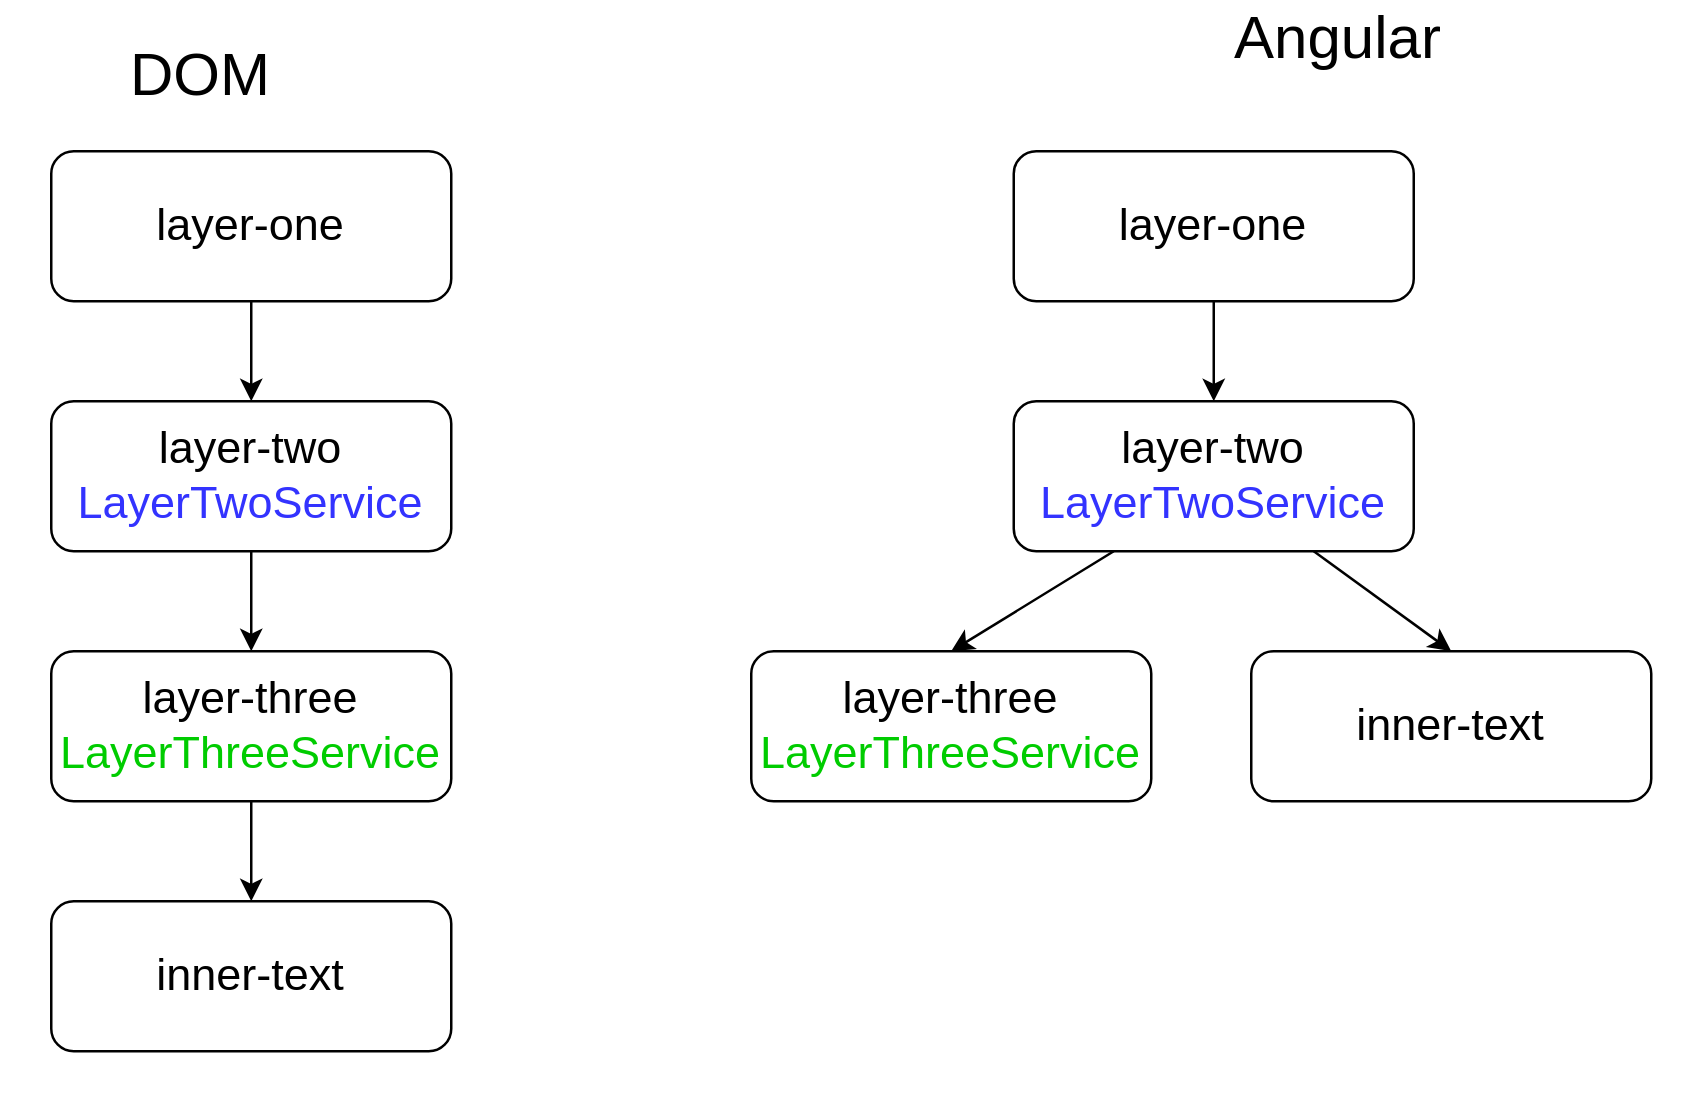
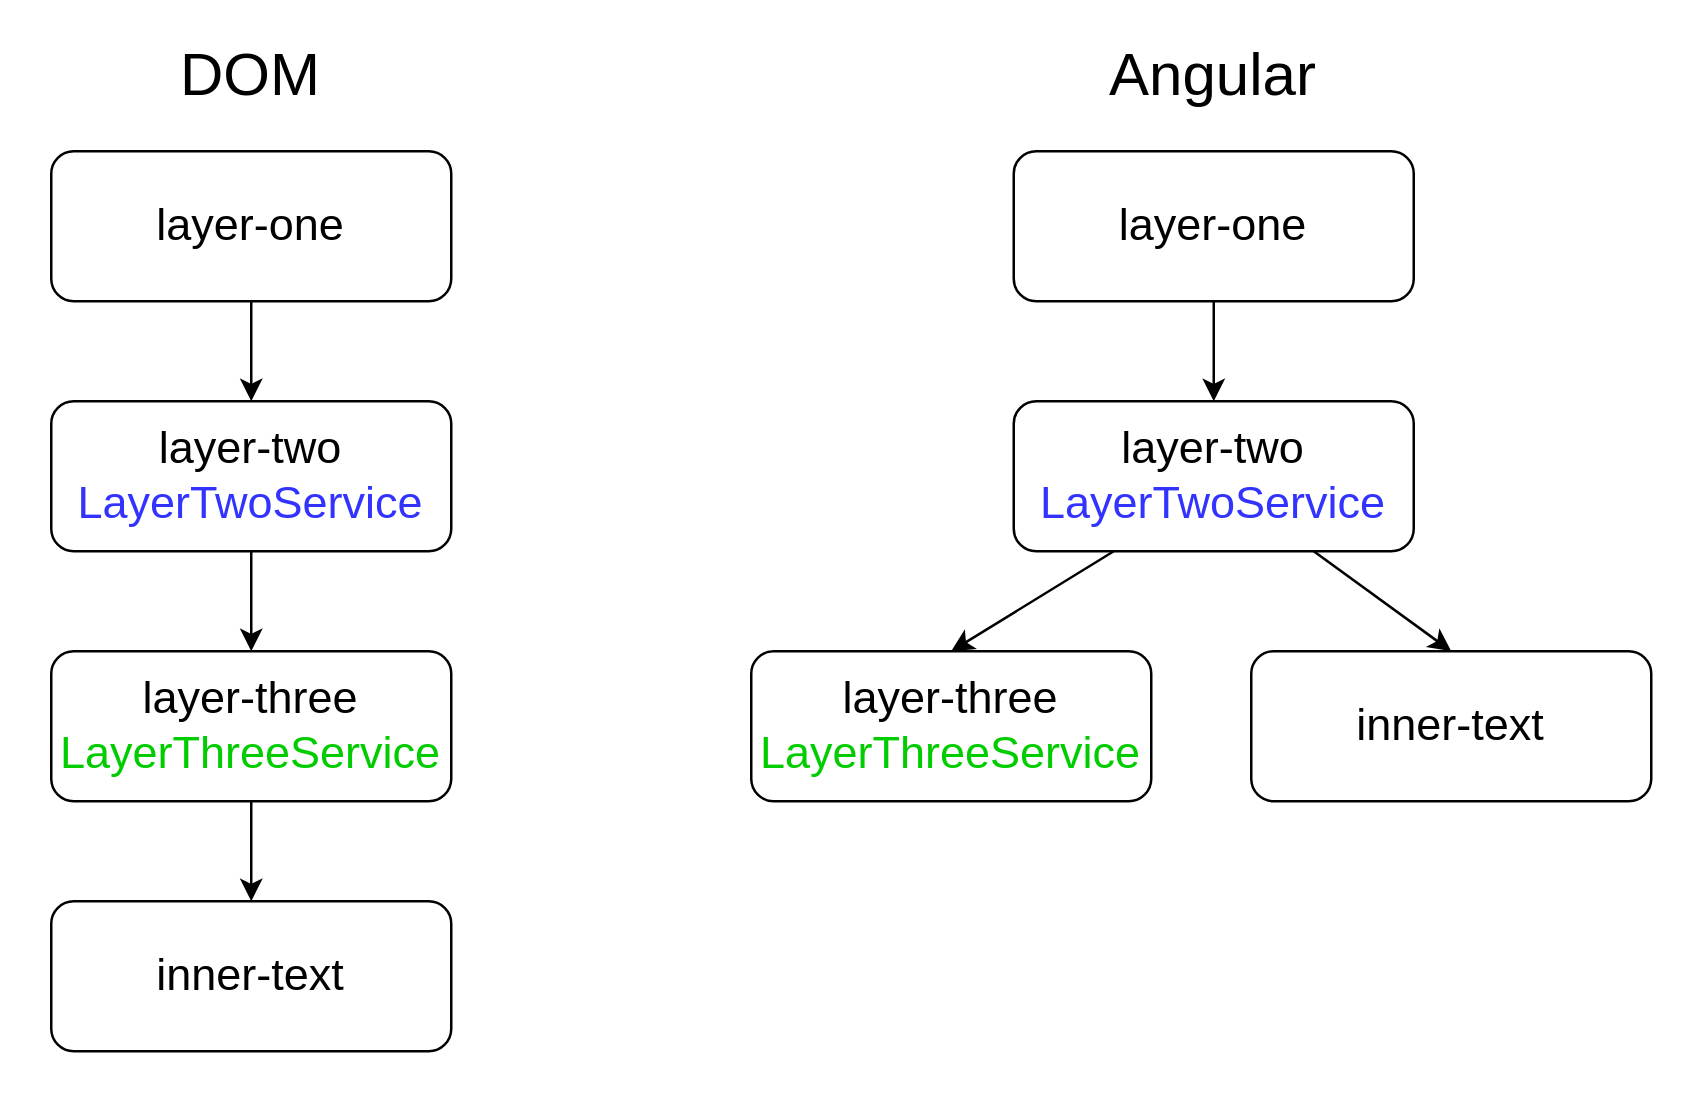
  <mxCell id="0" />
  <mxCell id="1" parent="0" />
- <mxCell id="2" value="&lt;font style=&quot;font-size: 24px&quot;&gt;Angular&lt;/font&gt;" style="text;html=1;strokeColor=none;fillColor=none;align=center;verticalAlign=middle;whiteSpace=wrap;rounded=0;fontSize=18;" parent="1" vertex="1"><mxGeometry x="465" y="5" width="140" height="20" as="geometry" /></mxCell>
+ <mxCell id="2" value="&lt;font style=&quot;font-size: 24px&quot;&gt;Angular&lt;/font&gt;" style="text;html=1;strokeColor=none;fillColor=none;align=center;verticalAlign=middle;whiteSpace=wrap;rounded=0;fontSize=18;" parent="1" vertex="1"><mxGeometry x="415" y="20" width="140" height="20" as="geometry" /></mxCell>
  <mxCell id="3" style="edgeStyle=orthogonalEdgeStyle;rounded=0;orthogonalLoop=1;jettySize=auto;html=1;exitX=0.5;exitY=1;exitDx=0;exitDy=0;entryX=0.5;entryY=0;entryDx=0;entryDy=0;fontSize=18;" parent="1" source="4" target="6" edge="1"><mxGeometry relative="1" as="geometry" /></mxCell>
  <mxCell id="4" value="layer-one" style="rounded=1;whiteSpace=wrap;html=1;fontSize=18;" parent="1" vertex="1"><mxGeometry x="20" y="60" width="160" height="60" as="geometry" /></mxCell>
  <mxCell id="5" style="edgeStyle=orthogonalEdgeStyle;rounded=0;orthogonalLoop=1;jettySize=auto;html=1;exitX=0.5;exitY=1;exitDx=0;exitDy=0;entryX=0.5;entryY=0;entryDx=0;entryDy=0;" edge="1" parent="1" source="6" target="8"><mxGeometry relative="1" as="geometry" /></mxCell>
  <mxCell id="6" value="layer-two&lt;br&gt;&lt;font color=&quot;#3333ff&quot;&gt;LayerTwoService&lt;/font&gt;" style="rounded=1;whiteSpace=wrap;html=1;fontSize=18;" parent="1" vertex="1"><mxGeometry x="20" y="160" width="160" height="60" as="geometry" /></mxCell>
  <mxCell id="7" style="edgeStyle=orthogonalEdgeStyle;rounded=0;orthogonalLoop=1;jettySize=auto;html=1;exitX=0.5;exitY=1;exitDx=0;exitDy=0;entryX=0.5;entryY=0;entryDx=0;entryDy=0;" edge="1" parent="1" source="8" target="9"><mxGeometry relative="1" as="geometry" /></mxCell>
  <mxCell id="8" value="layer-three&lt;br&gt;&lt;font color=&quot;#00cc00&quot;&gt;LayerThreeService&lt;/font&gt;" style="rounded=1;whiteSpace=wrap;html=1;fontSize=18;" parent="1" vertex="1"><mxGeometry x="20" y="260" width="160" height="60" as="geometry" /></mxCell>
  <mxCell id="9" value="&lt;span style=&quot;font-size: 18px&quot;&gt;inner-text&lt;/span&gt;" style="rounded=1;whiteSpace=wrap;html=1;fontSize=18;" parent="1" vertex="1"><mxGeometry x="20" y="360" width="160" height="60" as="geometry" /></mxCell>
- <mxCell id="10" value="&lt;font style=&quot;font-size: 24px&quot;&gt;DOM&lt;/font&gt;" style="text;html=1;strokeColor=none;fillColor=none;align=center;verticalAlign=middle;whiteSpace=wrap;rounded=0;fontSize=18;" parent="1" vertex="1"><mxGeometry x="10" y="20" width="140" height="20" as="geometry" /></mxCell>
+ <mxCell id="10" value="&lt;font style=&quot;font-size: 24px&quot;&gt;DOM&lt;/font&gt;" style="text;html=1;strokeColor=none;fillColor=none;align=center;verticalAlign=middle;whiteSpace=wrap;rounded=0;fontSize=18;" parent="1" vertex="1"><mxGeometry x="30" y="20" width="140" height="20" as="geometry" /></mxCell>
  <mxCell id="11" style="edgeStyle=orthogonalEdgeStyle;rounded=0;orthogonalLoop=1;jettySize=auto;html=1;exitX=0.5;exitY=1;exitDx=0;exitDy=0;entryX=0.5;entryY=0;entryDx=0;entryDy=0;fontSize=18;" edge="1" parent="1" source="12" target="15"><mxGeometry relative="1" as="geometry" /></mxCell>
  <mxCell id="12" value="layer-one" style="rounded=1;whiteSpace=wrap;html=1;fontSize=18;" vertex="1" parent="1"><mxGeometry x="405" y="60" width="160" height="60" as="geometry" /></mxCell>
  <mxCell id="13" style="rounded=0;orthogonalLoop=1;jettySize=auto;html=1;exitX=0.25;exitY=1;exitDx=0;exitDy=0;entryX=0.5;entryY=0;entryDx=0;entryDy=0;" edge="1" parent="1" source="15" target="16"><mxGeometry relative="1" as="geometry" /></mxCell>
  <mxCell id="14" style="edgeStyle=none;rounded=0;orthogonalLoop=1;jettySize=auto;html=1;exitX=0.75;exitY=1;exitDx=0;exitDy=0;entryX=0.5;entryY=0;entryDx=0;entryDy=0;" edge="1" parent="1" source="15" target="17"><mxGeometry relative="1" as="geometry" /></mxCell>
  <mxCell id="15" value="layer-two&lt;br&gt;&lt;font color=&quot;#3333ff&quot;&gt;LayerTwoService&lt;/font&gt;" style="rounded=1;whiteSpace=wrap;html=1;fontSize=18;" vertex="1" parent="1"><mxGeometry x="405" y="160" width="160" height="60" as="geometry" /></mxCell>
  <mxCell id="16" value="layer-three&lt;br&gt;&lt;font color=&quot;#00cc00&quot;&gt;LayerThreeService&lt;/font&gt;" style="rounded=1;whiteSpace=wrap;html=1;fontSize=18;" vertex="1" parent="1"><mxGeometry x="300" y="260" width="160" height="60" as="geometry" /></mxCell>
  <mxCell id="17" value="&lt;span style=&quot;font-size: 18px&quot;&gt;inner-text&lt;/span&gt;" style="rounded=1;whiteSpace=wrap;html=1;fontSize=18;" vertex="1" parent="1"><mxGeometry x="500" y="260" width="160" height="60" as="geometry" /></mxCell>
